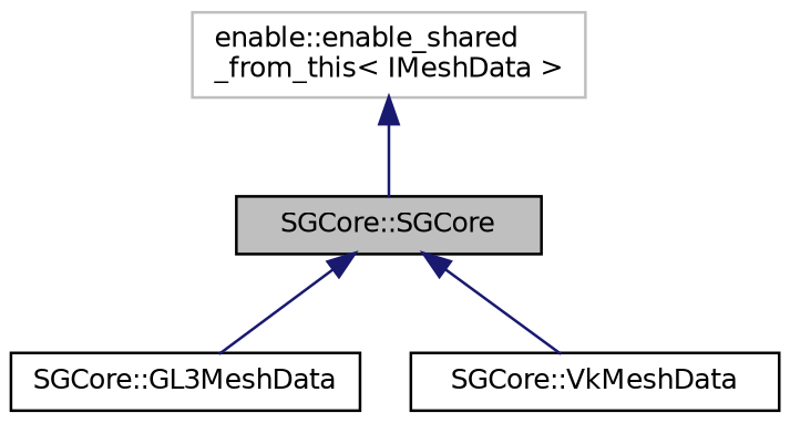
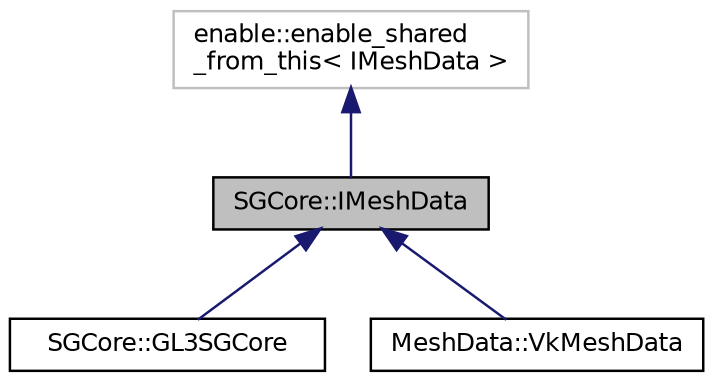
  digraph {
    node [color=black fillcolor=white fontname=Helvetica fontsize=10 shape=record style=filled]
    edge [color=midnightblue dir=back fontname=Helvetica fontsize=10 labelfontname=Helvetica labelfontsize=10 style=solid]
-   n1 [fillcolor=grey75 fontcolor=black height=0.2 label="SGCore::SGCore" width=0.4]
-   n2 [height=0.2 label="SGCore::GL3MeshData" width=0.4]
-   n3 [height=0.2 label="SGCore::VkMeshData" width=0.4]
+   n1 [fillcolor=grey75 fontcolor=black height=0.2 label="SGCore::IMeshData" width=0.4]
+   n2 [height=0.2 label="SGCore::GL3SGCore" width=0.4]
+   n3 [height=0.2 label="MeshData::VkMeshData" width=0.4]
    n4 [color=grey75 height=0.2 label="enable::enable_shared\l_from_this\< IMeshData \>" width=0.4]
    n1 -> n2
    n1 -> n3
    n4 -> n1
  }
